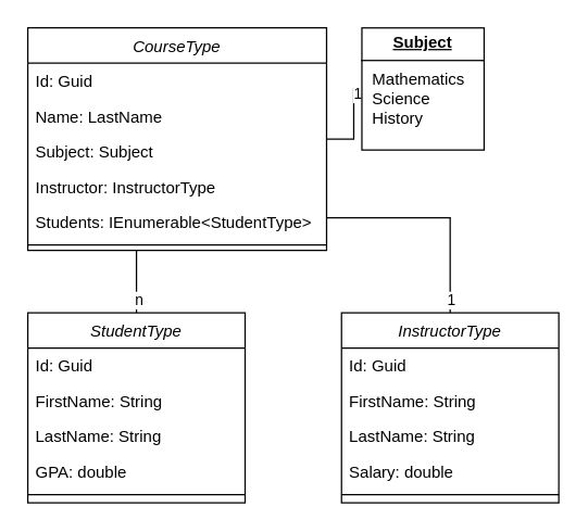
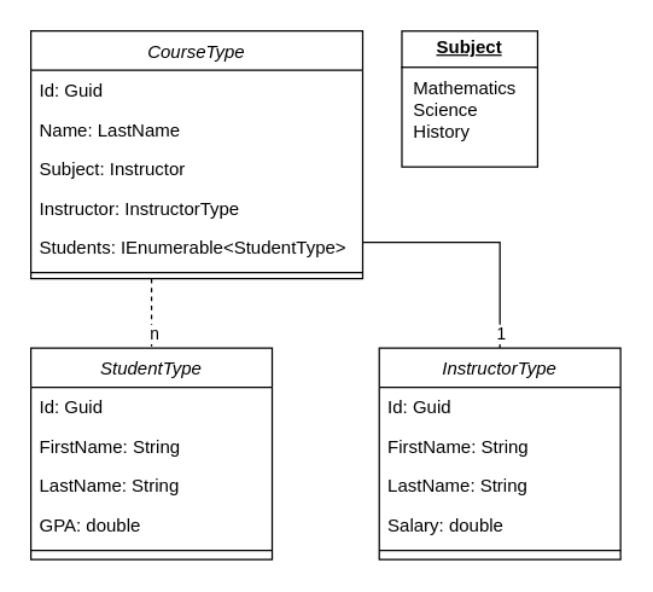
  <mxCell id="0" />
  <mxCell id="1" parent="0" />
  <mxCell id="2" value="InstructorType" style="swimlane;fontStyle=2;align=center;verticalAlign=top;childLayout=stackLayout;horizontal=1;startSize=26;horizontalStack=0;resizeParent=1;resizeLast=0;collapsible=1;marginBottom=0;rounded=0;shadow=0;strokeWidth=1;" vertex="1" parent="1"><mxGeometry x="251" y="230" width="160" height="140" as="geometry"><mxRectangle x="230" y="140" width="160" height="26" as="alternateBounds" /></mxGeometry></mxCell>
  <mxCell id="3" value="Id: Guid    " style="text;align=left;verticalAlign=top;spacingLeft=4;spacingRight=4;overflow=hidden;rotatable=0;points=[[0,0.5],[1,0.5]];portConstraint=eastwest;" vertex="1" parent="2"><mxGeometry y="26" width="160" height="26" as="geometry" /></mxCell>
  <mxCell id="4" value="FirstName: String" style="text;align=left;verticalAlign=top;spacingLeft=4;spacingRight=4;overflow=hidden;rotatable=0;points=[[0,0.5],[1,0.5]];portConstraint=eastwest;rounded=0;shadow=0;html=0;" vertex="1" parent="2"><mxGeometry y="52" width="160" height="26" as="geometry" /></mxCell>
  <mxCell id="5" value="LastName: String" style="text;align=left;verticalAlign=top;spacingLeft=4;spacingRight=4;overflow=hidden;rotatable=0;points=[[0,0.5],[1,0.5]];portConstraint=eastwest;rounded=0;shadow=0;html=0;" vertex="1" parent="2"><mxGeometry y="78" width="160" height="26" as="geometry" /></mxCell>
  <mxCell id="6" value="Salary: double" style="text;align=left;verticalAlign=top;spacingLeft=4;spacingRight=4;overflow=hidden;rotatable=0;points=[[0,0.5],[1,0.5]];portConstraint=eastwest;rounded=0;shadow=0;html=0;" vertex="1" parent="2"><mxGeometry y="104" width="160" height="26" as="geometry" /></mxCell>
  <mxCell id="7" value="" style="line;html=1;strokeWidth=1;align=left;verticalAlign=middle;spacingTop=-1;spacingLeft=3;spacingRight=3;rotatable=0;labelPosition=right;points=[];portConstraint=eastwest;" vertex="1" parent="2"><mxGeometry y="130" width="160" height="8" as="geometry" /></mxCell>
  <mxCell id="8" value="StudentType" style="swimlane;fontStyle=2;align=center;verticalAlign=top;childLayout=stackLayout;horizontal=1;startSize=26;horizontalStack=0;resizeParent=1;resizeLast=0;collapsible=1;marginBottom=0;rounded=0;shadow=0;strokeWidth=1;" vertex="1" parent="1"><mxGeometry x="20" y="230" width="160" height="140" as="geometry"><mxRectangle x="230" y="140" width="160" height="26" as="alternateBounds" /></mxGeometry></mxCell>
  <mxCell id="9" value="Id: Guid    " style="text;align=left;verticalAlign=top;spacingLeft=4;spacingRight=4;overflow=hidden;rotatable=0;points=[[0,0.5],[1,0.5]];portConstraint=eastwest;" vertex="1" parent="8"><mxGeometry y="26" width="160" height="26" as="geometry" /></mxCell>
  <mxCell id="10" value="FirstName: String" style="text;align=left;verticalAlign=top;spacingLeft=4;spacingRight=4;overflow=hidden;rotatable=0;points=[[0,0.5],[1,0.5]];portConstraint=eastwest;rounded=0;shadow=0;html=0;" vertex="1" parent="8"><mxGeometry y="52" width="160" height="26" as="geometry" /></mxCell>
  <mxCell id="11" value="LastName: String" style="text;align=left;verticalAlign=top;spacingLeft=4;spacingRight=4;overflow=hidden;rotatable=0;points=[[0,0.5],[1,0.5]];portConstraint=eastwest;rounded=0;shadow=0;html=0;" vertex="1" parent="8"><mxGeometry y="78" width="160" height="26" as="geometry" /></mxCell>
  <mxCell id="12" value="GPA: double" style="text;align=left;verticalAlign=top;spacingLeft=4;spacingRight=4;overflow=hidden;rotatable=0;points=[[0,0.5],[1,0.5]];portConstraint=eastwest;rounded=0;shadow=0;html=0;" vertex="1" parent="8"><mxGeometry y="104" width="160" height="26" as="geometry" /></mxCell>
  <mxCell id="13" value="" style="line;html=1;strokeWidth=1;align=left;verticalAlign=middle;spacingTop=-1;spacingLeft=3;spacingRight=3;rotatable=0;labelPosition=right;points=[];portConstraint=eastwest;" vertex="1" parent="8"><mxGeometry y="130" width="160" height="8" as="geometry" /></mxCell>
- <mxCell id="14" style="edgeStyle=orthogonalEdgeStyle;rounded=0;orthogonalLoop=1;jettySize=auto;html=1;endArrow=none;endFill=0;" edge="1" parent="1" source="20" target="27"><mxGeometry relative="1" as="geometry" /></mxCell>
- <mxCell id="15" value="1" style="edgeLabel;html=1;align=center;verticalAlign=middle;resizable=0;points=[];" vertex="1" connectable="0" parent="14"><mxGeometry x="0.718" relative="1" as="geometry"><mxPoint x="2" as="offset" /></mxGeometry></mxCell>
- <mxCell id="16" style="edgeStyle=orthogonalEdgeStyle;rounded=0;orthogonalLoop=1;jettySize=auto;html=1;endArrow=none;endFill=0;" edge="1" parent="1" source="20" target="8"><mxGeometry relative="1" as="geometry"><Array as="points"><mxPoint x="100" y="200" /><mxPoint x="100" y="200" /></Array></mxGeometry></mxCell>
+ <mxCell id="16" style="edgeStyle=orthogonalEdgeStyle;rounded=0;orthogonalLoop=1;jettySize=auto;html=1;endArrow=none;endFill=0;dashed=1;" edge="1" parent="1" source="20" target="8"><mxGeometry relative="1" as="geometry"><Array as="points"><mxPoint x="100" y="200" /><mxPoint x="100" y="200" /></Array></mxGeometry></mxCell>
  <mxCell id="17" value="n" style="edgeLabel;html=1;align=center;verticalAlign=middle;resizable=0;points=[];" vertex="1" connectable="0" parent="16"><mxGeometry x="0.578" y="1" relative="1" as="geometry"><mxPoint as="offset" /></mxGeometry></mxCell>
  <mxCell id="18" style="edgeStyle=orthogonalEdgeStyle;rounded=0;orthogonalLoop=1;jettySize=auto;html=1;endArrow=none;endFill=0;" edge="1" parent="1" source="20" target="2"><mxGeometry relative="1" as="geometry"><Array as="points"><mxPoint x="331" y="160" /></Array></mxGeometry></mxCell>
  <mxCell id="19" value="1" style="edgeLabel;html=1;align=center;verticalAlign=middle;resizable=0;points=[];" vertex="1" connectable="0" parent="18"><mxGeometry x="0.903" relative="1" as="geometry"><mxPoint y="-2" as="offset" /></mxGeometry></mxCell>
  <mxCell id="20" value="CourseType" style="swimlane;fontStyle=2;align=center;verticalAlign=top;childLayout=stackLayout;horizontal=1;startSize=26;horizontalStack=0;resizeParent=1;resizeLast=0;collapsible=1;marginBottom=0;rounded=0;shadow=0;strokeWidth=1;" vertex="1" parent="1"><mxGeometry x="20" y="20" width="220" height="164" as="geometry"><mxRectangle x="230" y="140" width="160" height="26" as="alternateBounds" /></mxGeometry></mxCell>
  <mxCell id="21" value="Id: Guid    " style="text;align=left;verticalAlign=top;spacingLeft=4;spacingRight=4;overflow=hidden;rotatable=0;points=[[0,0.5],[1,0.5]];portConstraint=eastwest;" vertex="1" parent="20"><mxGeometry y="26" width="220" height="26" as="geometry" /></mxCell>
  <mxCell id="22" value="Name: LastName" style="text;align=left;verticalAlign=top;spacingLeft=4;spacingRight=4;overflow=hidden;rotatable=0;points=[[0,0.5],[1,0.5]];portConstraint=eastwest;rounded=0;shadow=0;html=0;" vertex="1" parent="20"><mxGeometry y="52" width="220" height="26" as="geometry" /></mxCell>
- <mxCell id="23" value="Subject: Subject" style="text;align=left;verticalAlign=top;spacingLeft=4;spacingRight=4;overflow=hidden;rotatable=0;points=[[0,0.5],[1,0.5]];portConstraint=eastwest;rounded=0;shadow=0;html=0;" vertex="1" parent="20"><mxGeometry y="78" width="220" height="26" as="geometry" /></mxCell>
+ <mxCell id="23" value="Subject: Instructor" style="text;align=left;verticalAlign=top;spacingLeft=4;spacingRight=4;overflow=hidden;rotatable=0;points=[[0,0.5],[1,0.5]];portConstraint=eastwest;rounded=0;shadow=0;html=0;" vertex="1" parent="20"><mxGeometry y="78" width="220" height="26" as="geometry" /></mxCell>
  <mxCell id="24" value="Instructor: InstructorType" style="text;align=left;verticalAlign=top;spacingLeft=4;spacingRight=4;overflow=hidden;rotatable=0;points=[[0,0.5],[1,0.5]];portConstraint=eastwest;rounded=0;shadow=0;html=0;" vertex="1" parent="20"><mxGeometry y="104" width="220" height="26" as="geometry" /></mxCell>
  <mxCell id="25" value="Students: IEnumerable&lt;StudentType&gt;" style="text;align=left;verticalAlign=top;spacingLeft=4;spacingRight=4;overflow=hidden;rotatable=0;points=[[0,0.5],[1,0.5]];portConstraint=eastwest;rounded=0;shadow=0;html=0;" vertex="1" parent="20"><mxGeometry y="130" width="220" height="26" as="geometry" /></mxCell>
  <mxCell id="26" value="" style="line;html=1;strokeWidth=1;align=left;verticalAlign=middle;spacingTop=-1;spacingLeft=3;spacingRight=3;rotatable=0;labelPosition=right;points=[];portConstraint=eastwest;" vertex="1" parent="20"><mxGeometry y="156" width="220" height="8" as="geometry" /></mxCell>
  <mxCell id="27" value="&lt;p style=&quot;margin:0px;margin-top:4px;text-align:center;text-decoration:underline;&quot;&gt;&lt;b&gt;Subject&lt;/b&gt;&lt;/p&gt;&lt;hr size=&quot;1&quot; style=&quot;border-style:solid;&quot;&gt;&lt;p style=&quot;margin:0px;margin-left:8px;&quot;&gt;&lt;span style=&quot;background-color: initial;&quot;&gt;Mathematics&lt;/span&gt;&lt;/p&gt;&lt;p style=&quot;margin:0px;margin-left:8px;&quot;&gt;Science&lt;br&gt;History&lt;/p&gt;" style="verticalAlign=top;align=left;overflow=fill;html=1;whiteSpace=wrap;" vertex="1" parent="1"><mxGeometry x="266" y="20" width="90" height="90" as="geometry" /></mxCell>
